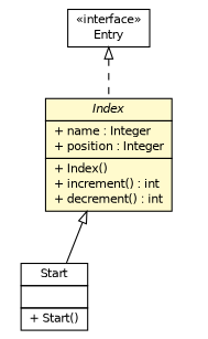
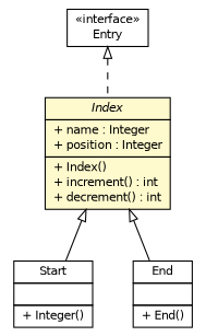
  digraph {
    nodesep=0.25
    ranksep=0.5
    node [fontcolor=black fontname=Helvetica fontsize=10.0 shape=plaintext]
    edge [arrowtail=empty dir=back fontname=Helvetica fontsize=10 headport=p labelfontname=Helvetica labelfontsize=10 tailport=p]
    n1 [label=<<table title="sorcer.space.array.Index" border="0" cellborder="1" cellspacing="0" cellpadding="2" port="p" bgcolor="lemonChiffon" href="./Index.html"> 		<tr><td><table border="0" cellspacing="0" cellpadding="1"> <tr><td align="center" balign="center"><font face="Helvetica-Oblique"> Index </font></td></tr> 		</table></td></tr> 		<tr><td><table border="0" cellspacing="0" cellpadding="1"> <tr><td align="left" balign="left"> + name : Integer </td></tr> <tr><td align="left" balign="left"> + position : Integer </td></tr> 		</table></td></tr> 		<tr><td><table border="0" cellspacing="0" cellpadding="1"> <tr><td align="left" balign="left"> + Index() </td></tr> <tr><td align="left" balign="left"> + increment() : int </td></tr> <tr><td align="left" balign="left"> + decrement() : int </td></tr> 		</table></td></tr> 		</table>>]
-   n2 [label=<<table title="sorcer.space.array.Start" border="0" cellborder="1" cellspacing="0" cellpadding="2" port="p" href="./Start.html"> 		<tr><td><table border="0" cellspacing="0" cellpadding="1"> <tr><td align="center" balign="center"> Start </td></tr> 		</table></td></tr> 		<tr><td><table border="0" cellspacing="0" cellpadding="1"> <tr><td align="left" balign="left">  </td></tr> 		</table></td></tr> 		<tr><td><table border="0" cellspacing="0" cellpadding="1"> <tr><td align="left" balign="left"> + Start() </td></tr> 		</table></td></tr> 		</table>>]
+   n2 [label=<<table title="sorcer.space.array.Start" border="0" cellborder="1" cellspacing="0" cellpadding="2" port="p" href="./Start.html"> 		<tr><td><table border="0" cellspacing="0" cellpadding="1"> <tr><td align="center" balign="center"> Start </td></tr> 		</table></td></tr> 		<tr><td><table border="0" cellspacing="0" cellpadding="1"> <tr><td align="left" balign="left">  </td></tr> 		</table></td></tr> 		<tr><td><table border="0" cellspacing="0" cellpadding="1"> <tr><td align="left" balign="left"> + Integer() </td></tr> 		</table></td></tr> 		</table>>]
+   n3 [label=<<table title="sorcer.space.array.End" border="0" cellborder="1" cellspacing="0" cellpadding="2" port="p" href="./End.html"> 		<tr><td><table border="0" cellspacing="0" cellpadding="1"> <tr><td align="center" balign="center"> End </td></tr> 		</table></td></tr> 		<tr><td><table border="0" cellspacing="0" cellpadding="1"> <tr><td align="left" balign="left">  </td></tr> 		</table></td></tr> 		<tr><td><table border="0" cellspacing="0" cellpadding="1"> <tr><td align="left" balign="left"> + End() </td></tr> 		</table></td></tr> 		</table>>]
    n4 [label=<<table title="net.jini.core.entry.Entry" border="0" cellborder="1" cellspacing="0" cellpadding="2" port="p" href="https://river.apache.org/doc/api/net/jini/core/entry/Entry.html"> 		<tr><td><table border="0" cellspacing="0" cellpadding="1"> <tr><td align="center" balign="center"> &#171;interface&#187; </td></tr> <tr><td align="center" balign="center"> Entry </td></tr> 		</table></td></tr> 		</table>>]
    n1 -> n2
+   n1 -> n3
    n4 -> n1 [style=dashed]
  }
